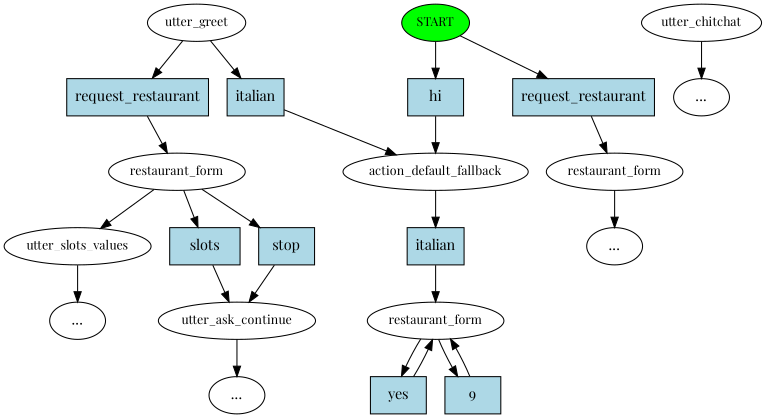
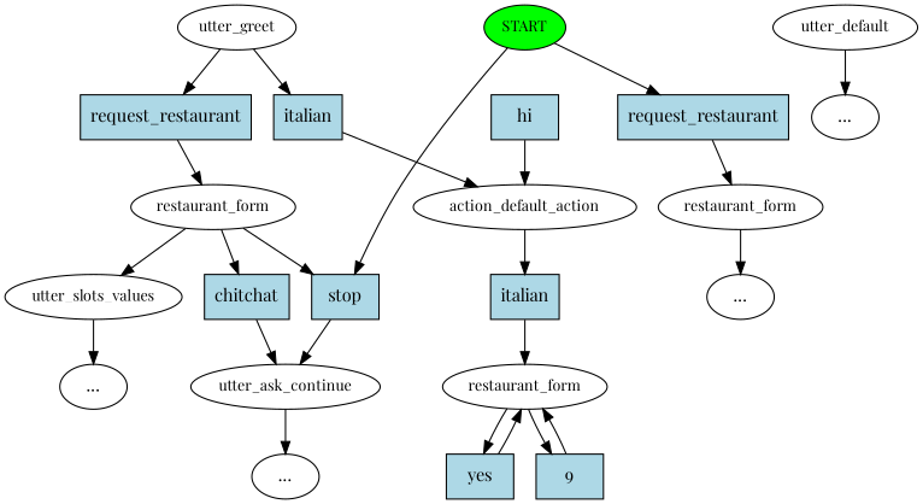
  digraph {
    fontname="Playfair Display"
    node [fontname="Playfair Display"]
    edge [fontname="Playfair Display"]
    n1 [fillcolor=green fontsize=12 label=START style=filled]
    n2 [fillcolor=lightblue label=hi shape=rect style=filled]
    n3 [fillcolor=lightblue label=request_restaurant shape=rect style=filled]
-   n4 [fontsize=12 label=action_default_fallback]
+   n4 [fontsize=12 label=action_default_action]
    n5 [fontsize=12 label=restaurant_form]
    n6 [fontsize=12 label=utter_greet]
    n7 [fillcolor=lightblue label=request_restaurant shape=rect style=filled]
    n8 [fillcolor=lightblue label=italian shape=rect style=filled]
    n9 [fontsize=12 label=restaurant_form]
    n10 [fontsize=12 label=utter_slots_values]
-   n11 [fillcolor=lightblue label=slots shape=rect style=filled]
+   n11 [fillcolor=lightblue label=chitchat shape=rect style=filled]
    n12 [fillcolor=lightblue label=stop shape=rect style=filled]
    n13 [label="..."]
    n14 [fontsize=12 label=utter_ask_continue]
-   n15 [fontsize=12 label=utter_chitchat]
+   n15 [fontsize=12 label=utter_default]
    n16 [label="..."]
    n17 [label="..."]
    n18 [label="..."]
    n19 [fillcolor=lightblue label=italian shape=rect style=filled]
    n20 [fontsize=12 label=restaurant_form]
    n21 [fillcolor=lightblue label=9 shape=rect style=filled]
    n22 [fillcolor=lightblue label=yes shape=rect style=filled]
-   n1 -> n2
+   n1 -> n12
    n1 -> n3
    n2 -> n4
    n3 -> n5
    n4 -> n19
    n5 -> n18
    n6 -> n7
    n6 -> n8
    n7 -> n9
    n8 -> n4
    n9 -> n10
    n9 -> n11
    n9 -> n12
    n10 -> n13
    n11 -> n14
    n12 -> n14
    n14 -> n17
    n15 -> n16
    n19 -> n20
    n20 -> n21
    n20 -> n22
    n21 -> n20
    n22 -> n20
  }
